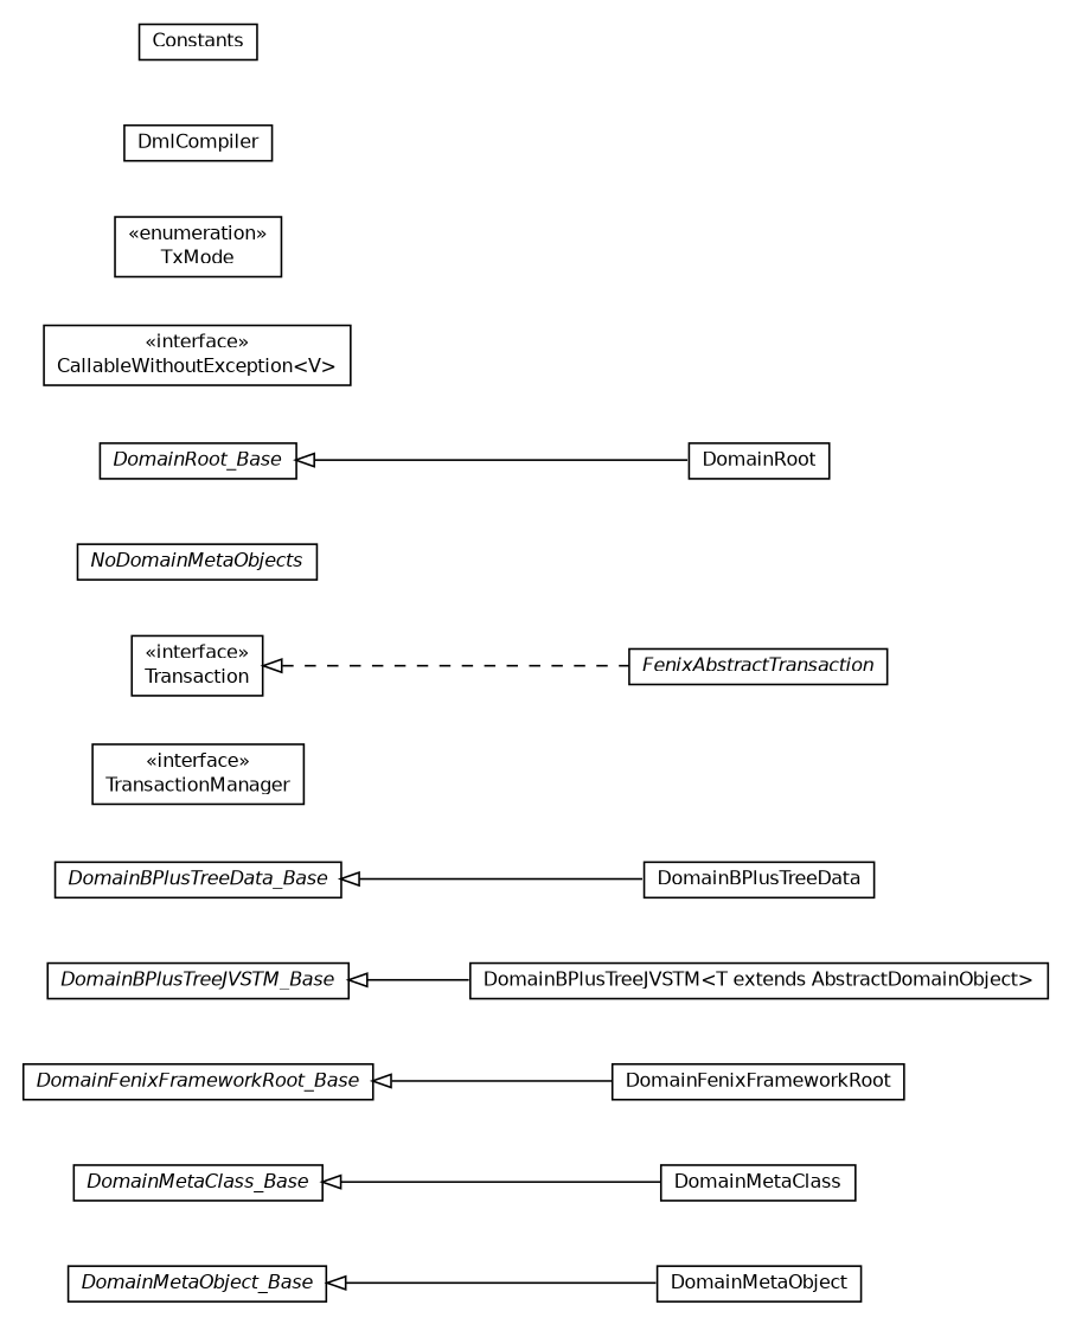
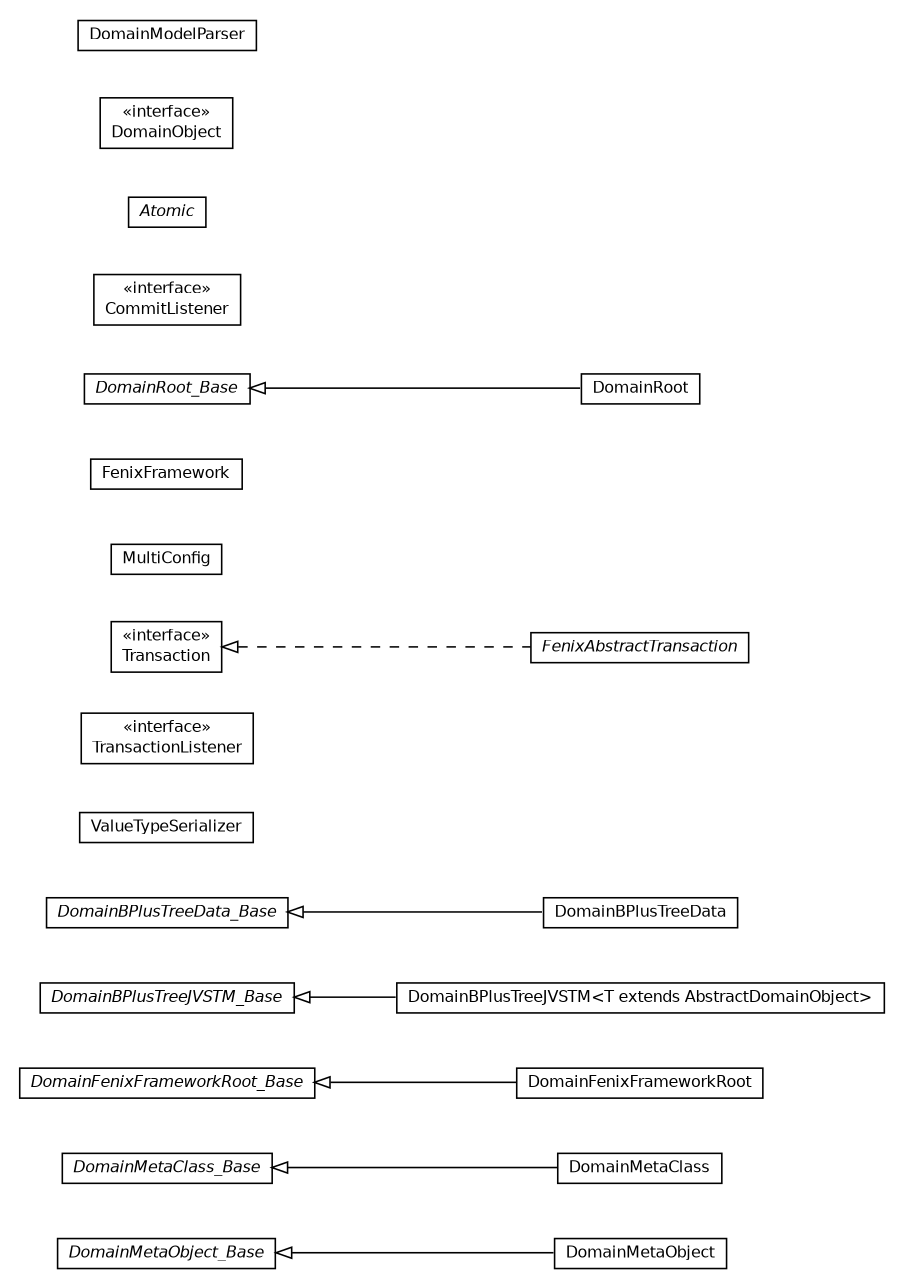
  digraph {
    nodesep=0.25
    rankdir=LR
    ranksep=0.5
    node [fontcolor=black fontname=Helvetica fontsize=10.0 shape=plaintext]
    edge [arrowtail=empty dir=back fontname=Helvetica fontsize=10 headport=p labelfontname=Helvetica labelfontsize=10 tailport=p]
    n1 [label=<<table title="pt.ist.fenixframework.DomainMetaObject_Base" border="0" cellborder="1" cellspacing="0" cellpadding="2" port="p" href="./DomainMetaObject_Base.html"> 		<tr><td><table border="0" cellspacing="0" cellpadding="1"> <tr><td align="center" balign="center"><font face="Helvetica-Oblique"> DomainMetaObject_Base </font></td></tr> 		</table></td></tr> 		</table>>]
    n2 [label=<<table title="pt.ist.fenixframework.DomainMetaObject" border="0" cellborder="1" cellspacing="0" cellpadding="2" port="p" href="./DomainMetaObject.html"> 		<tr><td><table border="0" cellspacing="0" cellpadding="1"> <tr><td align="center" balign="center"> DomainMetaObject </td></tr> 		</table></td></tr> 		</table>>]
    n3 [label=<<table title="pt.ist.fenixframework.DomainMetaClass_Base" border="0" cellborder="1" cellspacing="0" cellpadding="2" port="p" href="./DomainMetaClass_Base.html"> 		<tr><td><table border="0" cellspacing="0" cellpadding="1"> <tr><td align="center" balign="center"><font face="Helvetica-Oblique"> DomainMetaClass_Base </font></td></tr> 		</table></td></tr> 		</table>>]
    n4 [label=<<table title="pt.ist.fenixframework.DomainMetaClass" border="0" cellborder="1" cellspacing="0" cellpadding="2" port="p" href="./DomainMetaClass.html"> 		<tr><td><table border="0" cellspacing="0" cellpadding="1"> <tr><td align="center" balign="center"> DomainMetaClass </td></tr> 		</table></td></tr> 		</table>>]
    n5 [label=<<table title="pt.ist.fenixframework.DomainFenixFrameworkRoot_Base" border="0" cellborder="1" cellspacing="0" cellpadding="2" port="p" href="./DomainFenixFrameworkRoot_Base.html"> 		<tr><td><table border="0" cellspacing="0" cellpadding="1"> <tr><td align="center" balign="center"><font face="Helvetica-Oblique"> DomainFenixFrameworkRoot_Base </font></td></tr> 		</table></td></tr> 		</table>>]
    n6 [label=<<table title="pt.ist.fenixframework.DomainFenixFrameworkRoot" border="0" cellborder="1" cellspacing="0" cellpadding="2" port="p" href="./DomainFenixFrameworkRoot.html"> 		<tr><td><table border="0" cellspacing="0" cellpadding="1"> <tr><td align="center" balign="center"> DomainFenixFrameworkRoot </td></tr> 		</table></td></tr> 		</table>>]
    n7 [label=<<table title="pt.ist.fenixframework.DomainBPlusTreeJVSTM_Base" border="0" cellborder="1" cellspacing="0" cellpadding="2" port="p" href="./DomainBPlusTreeJVSTM_Base.html"> 		<tr><td><table border="0" cellspacing="0" cellpadding="1"> <tr><td align="center" balign="center"><font face="Helvetica-Oblique"> DomainBPlusTreeJVSTM_Base </font></td></tr> 		</table></td></tr> 		</table>>]
    n8 [label=<<table title="pt.ist.fenixframework.DomainBPlusTreeJVSTM" border="0" cellborder="1" cellspacing="0" cellpadding="2" port="p" href="./DomainBPlusTreeJVSTM.html"> 		<tr><td><table border="0" cellspacing="0" cellpadding="1"> <tr><td align="center" balign="center"> DomainBPlusTreeJVSTM&lt;T extends AbstractDomainObject&gt; </td></tr> 		</table></td></tr> 		</table>>]
    n9 [label=<<table title="pt.ist.fenixframework.DomainBPlusTreeData_Base" border="0" cellborder="1" cellspacing="0" cellpadding="2" port="p" href="./DomainBPlusTreeData_Base.html"> 		<tr><td><table border="0" cellspacing="0" cellpadding="1"> <tr><td align="center" balign="center"><font face="Helvetica-Oblique"> DomainBPlusTreeData_Base </font></td></tr> 		</table></td></tr> 		</table>>]
    n10 [label=<<table title="pt.ist.fenixframework.DomainBPlusTreeData" border="0" cellborder="1" cellspacing="0" cellpadding="2" port="p" href="./DomainBPlusTreeData.html"> 		<tr><td><table border="0" cellspacing="0" cellpadding="1"> <tr><td align="center" balign="center"> DomainBPlusTreeData </td></tr> 		</table></td></tr> 		</table>>]
-   n12 [label=<<table title="pt.ist.fenixframework.TransactionManager" border="0" cellborder="1" cellspacing="0" cellpadding="2" port="p" href="./TransactionManager.html"> 		<tr><td><table border="0" cellspacing="0" cellpadding="1"> <tr><td align="center" balign="center"> &#171;interface&#187; </td></tr> <tr><td align="center" balign="center"> TransactionManager </td></tr> 		</table></td></tr> 		</table>>]
+   n11 [label=<<table title="pt.ist.fenixframework.ValueTypeSerializer" border="0" cellborder="1" cellspacing="0" cellpadding="2" port="p" href="./ValueTypeSerializer.html"> 		<tr><td><table border="0" cellspacing="0" cellpadding="1"> <tr><td align="center" balign="center"> ValueTypeSerializer </td></tr> 		</table></td></tr> 		</table>>]
+   n13 [label=<<table title="pt.ist.fenixframework.TransactionListener" border="0" cellborder="1" cellspacing="0" cellpadding="2" port="p" href="./TransactionListener.html"> 		<tr><td><table border="0" cellspacing="0" cellpadding="1"> <tr><td align="center" balign="center"> &#171;interface&#187; </td></tr> <tr><td align="center" balign="center"> TransactionListener </td></tr> 		</table></td></tr> 		</table>>]
    n14 [label=<<table title="pt.ist.fenixframework.Transaction" border="0" cellborder="1" cellspacing="0" cellpadding="2" port="p" href="./Transaction.html"> 		<tr><td><table border="0" cellspacing="0" cellpadding="1"> <tr><td align="center" balign="center"> &#171;interface&#187; </td></tr> <tr><td align="center" balign="center"> Transaction </td></tr> 		</table></td></tr> 		</table>>]
    n15 [label=<<table title="pt.ist.fenixframework.FenixAbstractTransaction" border="0" cellborder="1" cellspacing="0" cellpadding="2" port="p" href="./FenixAbstractTransaction.html"> 		<tr><td><table border="0" cellspacing="0" cellpadding="1"> <tr><td align="center" balign="center"><font face="Helvetica-Oblique"> FenixAbstractTransaction </font></td></tr> 		</table></td></tr> 		</table>>]
-   n16 [label=<<table title="pt.ist.fenixframework.NoDomainMetaObjects" border="0" cellborder="1" cellspacing="0" cellpadding="2" port="p" href="./NoDomainMetaObjects.html"> 		<tr><td><table border="0" cellspacing="0" cellpadding="1"> <tr><td align="center" balign="center"><font face="Helvetica-Oblique"> NoDomainMetaObjects </font></td></tr> 		</table></td></tr> 		</table>>]
+   n17 [label=<<table title="pt.ist.fenixframework.MultiConfig" border="0" cellborder="1" cellspacing="0" cellpadding="2" port="p" href="./MultiConfig.html"> 		<tr><td><table border="0" cellspacing="0" cellpadding="1"> <tr><td align="center" balign="center"> MultiConfig </td></tr> 		</table></td></tr> 		</table>>]
+   n18 [label=<<table title="pt.ist.fenixframework.FenixFramework" border="0" cellborder="1" cellspacing="0" cellpadding="2" port="p" href="./FenixFramework.html"> 		<tr><td><table border="0" cellspacing="0" cellpadding="1"> <tr><td align="center" balign="center"> FenixFramework </td></tr> 		</table></td></tr> 		</table>>]
    n19 [label=<<table title="pt.ist.fenixframework.DomainRoot_Base" border="0" cellborder="1" cellspacing="0" cellpadding="2" port="p" href="./DomainRoot_Base.html"> 		<tr><td><table border="0" cellspacing="0" cellpadding="1"> <tr><td align="center" balign="center"><font face="Helvetica-Oblique"> DomainRoot_Base </font></td></tr> 		</table></td></tr> 		</table>>]
    n20 [label=<<table title="pt.ist.fenixframework.DomainRoot" border="0" cellborder="1" cellspacing="0" cellpadding="2" port="p" href="./DomainRoot.html"> 		<tr><td><table border="0" cellspacing="0" cellpadding="1"> <tr><td align="center" balign="center"> DomainRoot </td></tr> 		</table></td></tr> 		</table>>]
-   n22 [label=<<table title="pt.ist.fenixframework.CallableWithoutException" border="0" cellborder="1" cellspacing="0" cellpadding="2" port="p" href="./CallableWithoutException.html"> 		<tr><td><table border="0" cellspacing="0" cellpadding="1"> <tr><td align="center" balign="center"> &#171;interface&#187; </td></tr> <tr><td align="center" balign="center"> CallableWithoutException&lt;V&gt; </td></tr> 		</table></td></tr> 		</table>>]
-   n24 [label=<<table title="pt.ist.fenixframework.Atomic.TxMode" border="0" cellborder="1" cellspacing="0" cellpadding="2" port="p" href="./Atomic.TxMode.html"> 		<tr><td><table border="0" cellspacing="0" cellpadding="1"> <tr><td align="center" balign="center"> &#171;enumeration&#187; </td></tr> <tr><td align="center" balign="center"> TxMode </td></tr> 		</table></td></tr> 		</table>>]
-   n25 [label=<<table title="pt.ist.fenixframework.DmlCompiler" border="0" cellborder="1" cellspacing="0" cellpadding="2" port="p" href="./DmlCompiler.html"> 		<tr><td><table border="0" cellspacing="0" cellpadding="1"> <tr><td align="center" balign="center"> DmlCompiler </td></tr> 		</table></td></tr> 		</table>>]
-   n28 [label=<<table title="pt.ist.fenixframework.Constants" border="0" cellborder="1" cellspacing="0" cellpadding="2" port="p" href="./Constants.html"> 		<tr><td><table border="0" cellspacing="0" cellpadding="1"> <tr><td align="center" balign="center"> Constants </td></tr> 		</table></td></tr> 		</table>>]
+   n21 [label=<<table title="pt.ist.fenixframework.CommitListener" border="0" cellborder="1" cellspacing="0" cellpadding="2" port="p" href="./CommitListener.html"> 		<tr><td><table border="0" cellspacing="0" cellpadding="1"> <tr><td align="center" balign="center"> &#171;interface&#187; </td></tr> <tr><td align="center" balign="center"> CommitListener </td></tr> 		</table></td></tr> 		</table>>]
+   n23 [label=<<table title="pt.ist.fenixframework.Atomic" border="0" cellborder="1" cellspacing="0" cellpadding="2" port="p" href="./Atomic.html"> 		<tr><td><table border="0" cellspacing="0" cellpadding="1"> <tr><td align="center" balign="center"><font face="Helvetica-Oblique"> Atomic </font></td></tr> 		</table></td></tr> 		</table>>]
+   n26 [label=<<table title="pt.ist.fenixframework.DomainObject" border="0" cellborder="1" cellspacing="0" cellpadding="2" port="p" href="./DomainObject.html"> 		<tr><td><table border="0" cellspacing="0" cellpadding="1"> <tr><td align="center" balign="center"> &#171;interface&#187; </td></tr> <tr><td align="center" balign="center"> DomainObject </td></tr> 		</table></td></tr> 		</table>>]
+   n27 [label=<<table title="pt.ist.fenixframework.DomainModelParser" border="0" cellborder="1" cellspacing="0" cellpadding="2" port="p" href="./DomainModelParser.html"> 		<tr><td><table border="0" cellspacing="0" cellpadding="1"> <tr><td align="center" balign="center"> DomainModelParser </td></tr> 		</table></td></tr> 		</table>>]
    n1 -> n2
    n3 -> n4
    n5 -> n6
    n7 -> n8
    n9 -> n10
    n14 -> n15 [style=dashed]
    n19 -> n20
  }
